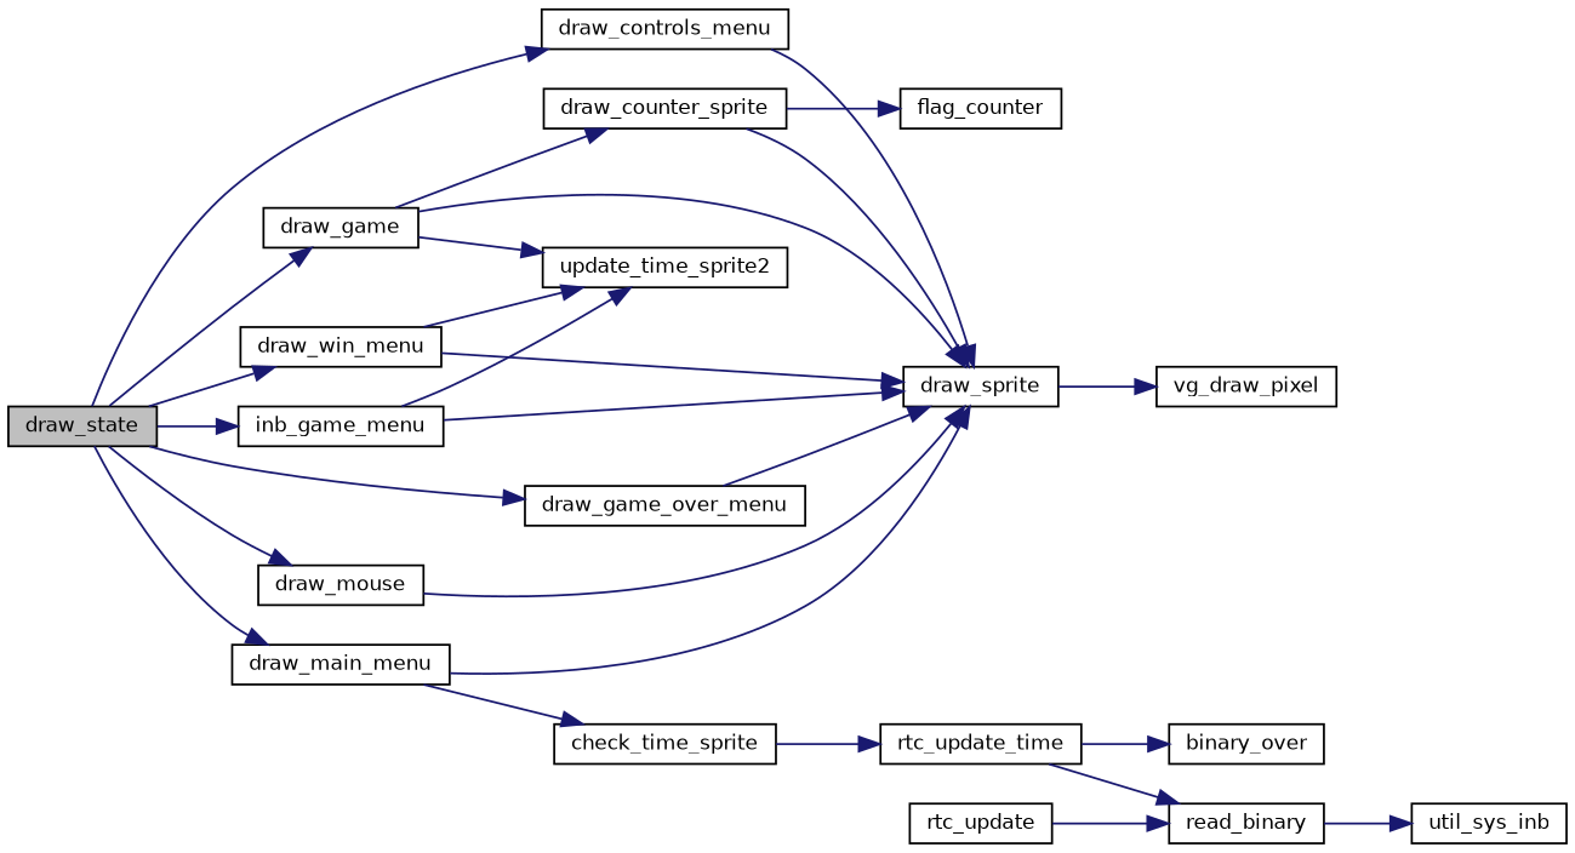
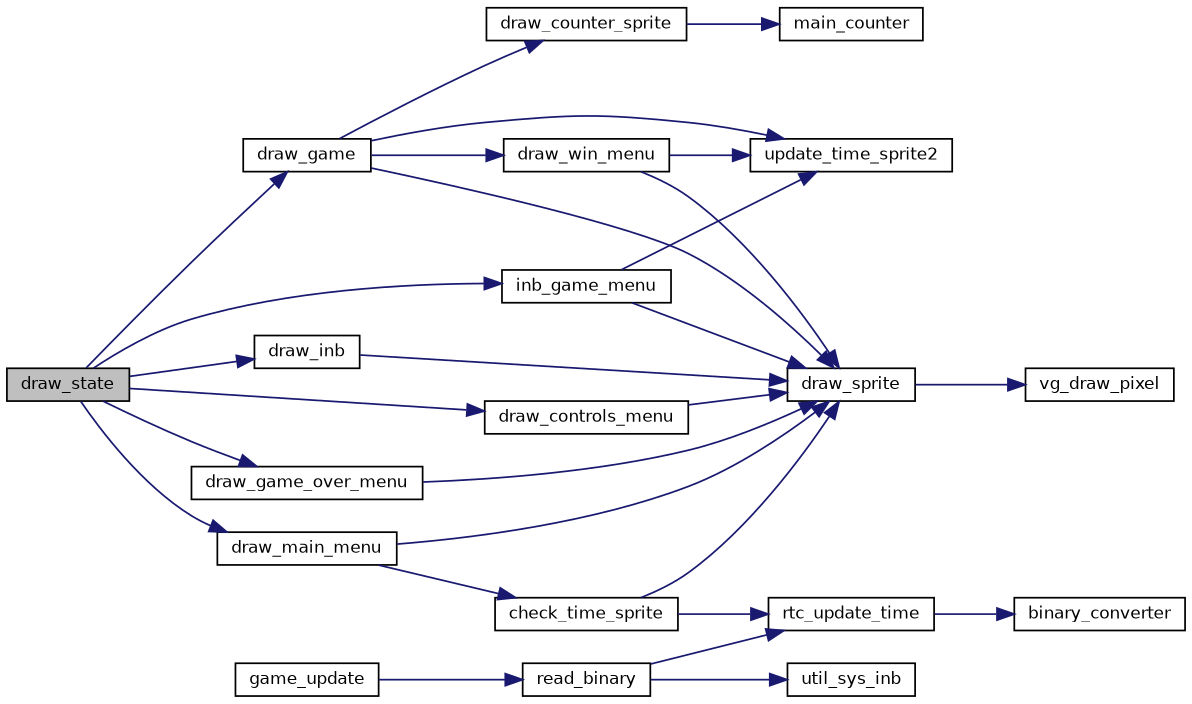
  digraph {
    rankdir=LR
    node [color=black fillcolor=white fontname=Helvetica fontsize=10 shape=record style=filled]
    edge [color=midnightblue fontname=Helvetica fontsize=10 labelfontname=Helvetica labelfontsize=10 style=solid]
    n1 [fillcolor=grey75 fontcolor=black height=0.2 label=draw_state width=0.4]
    n2 [height=0.2 label=draw_controls_menu width=0.4]
    n3 [height=0.2 label=draw_game width=0.4]
    n4 [height=0.2 label=inb_game_menu width=0.4]
    n5 [height=0.2 label=draw_game_over_menu width=0.4]
    n6 [height=0.2 label=draw_main_menu width=0.4]
-   n7 [height=0.2 label=draw_mouse width=0.4]
+   n7 [height=0.2 label=draw_inb width=0.4]
    n8 [height=0.2 label=draw_win_menu width=0.4]
    n9 [height=0.2 label=draw_sprite width=0.4]
    n10 [height=0.2 label=update_time_sprite2 width=0.4]
    n11 [height=0.2 label=draw_counter_sprite width=0.4]
    n12 [height=0.2 label=check_time_sprite width=0.4]
    n13 [height=0.2 label=vg_draw_pixel width=0.4]
-   n14 [height=0.2 label=flag_counter width=0.4]
+   n14 [height=0.2 label=main_counter width=0.4]
    n15 [height=0.2 label=rtc_update_time width=0.4]
-   n16 [height=0.2 label=binary_over width=0.4]
+   n16 [height=0.2 label=binary_converter width=0.4]
    n17 [height=0.2 label=read_binary width=0.4]
    n18 [height=0.2 label=util_sys_inb width=0.4]
-   n19 [height=0.2 label=rtc_update width=0.4]
+   n19 [height=0.2 label=game_update width=0.4]
    n1 -> n2
    n1 -> n3
    n1 -> n4
    n1 -> n5
    n1 -> n6
    n1 -> n7
-   n1 -> n8
+   n3 -> n8
    n2 -> n9
    n3 -> n9
    n3 -> n10
    n3 -> n11
    n4 -> n9
    n4 -> n10
    n5 -> n9
    n6 -> n9
    n6 -> n12
    n7 -> n9
    n8 -> n9
    n8 -> n10
    n9 -> n13
-   n11 -> n9
+   n12 -> n9
    n11 -> n14
    n12 -> n15
    n15 -> n16
-   n15 -> n17
+   n17 -> n15
    n17 -> n18
    n19 -> n17
  }
